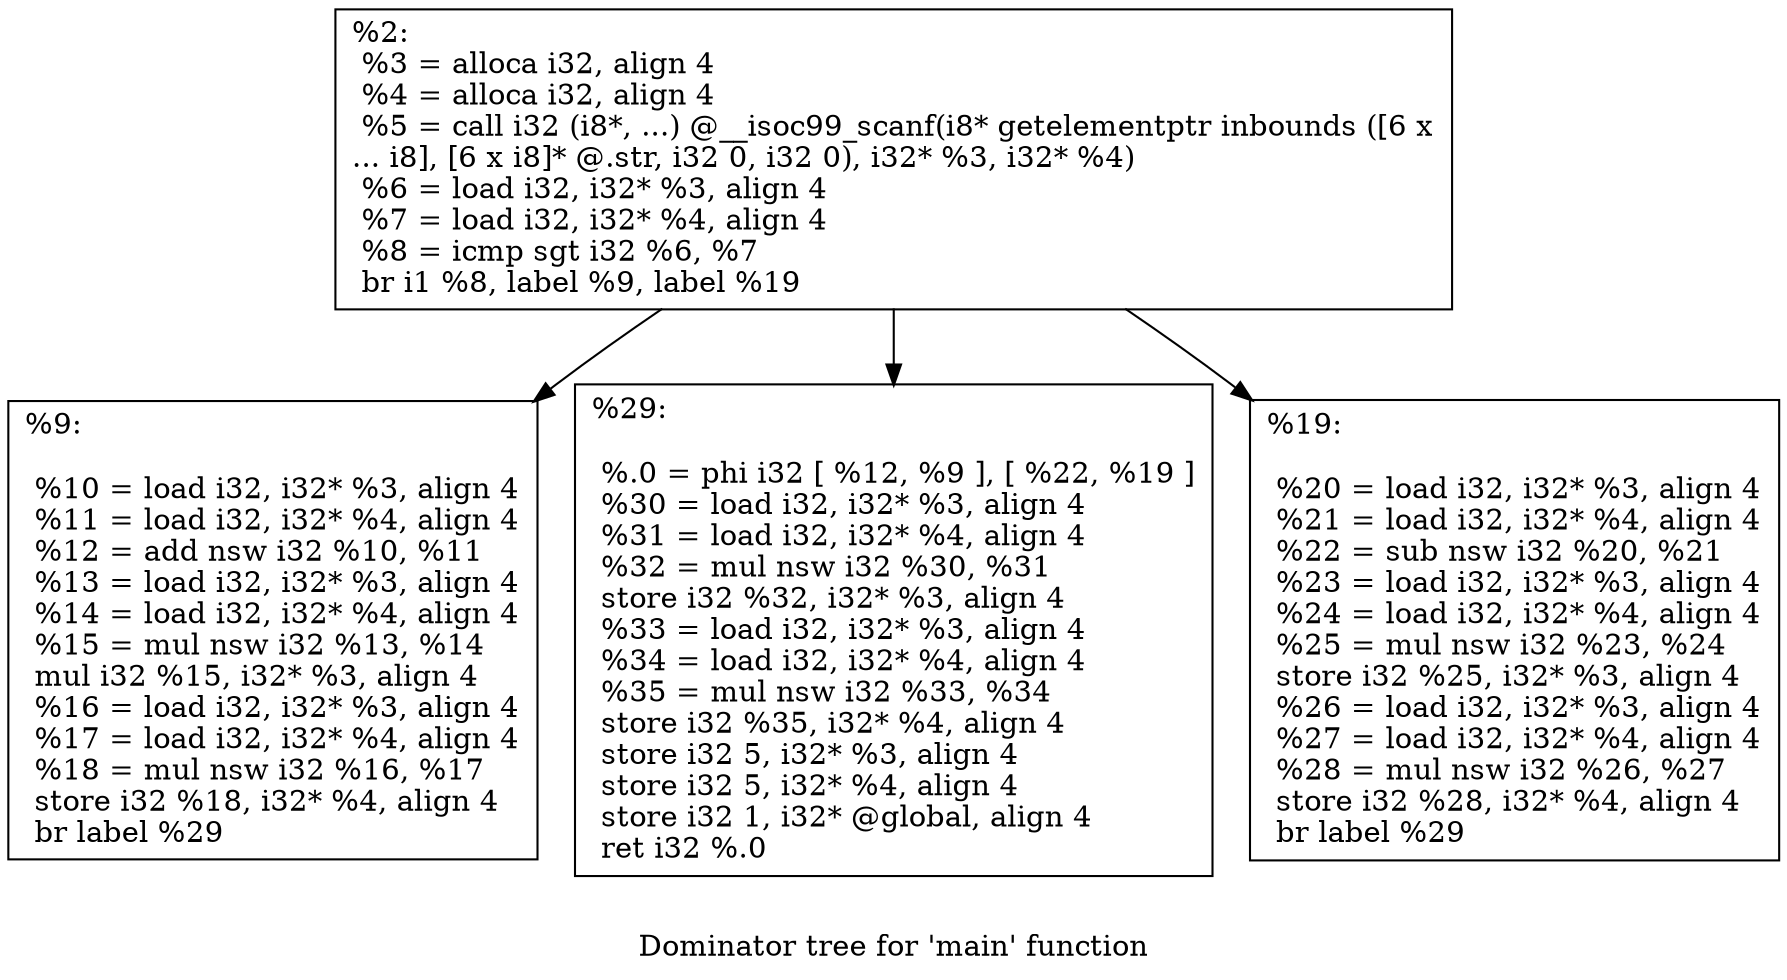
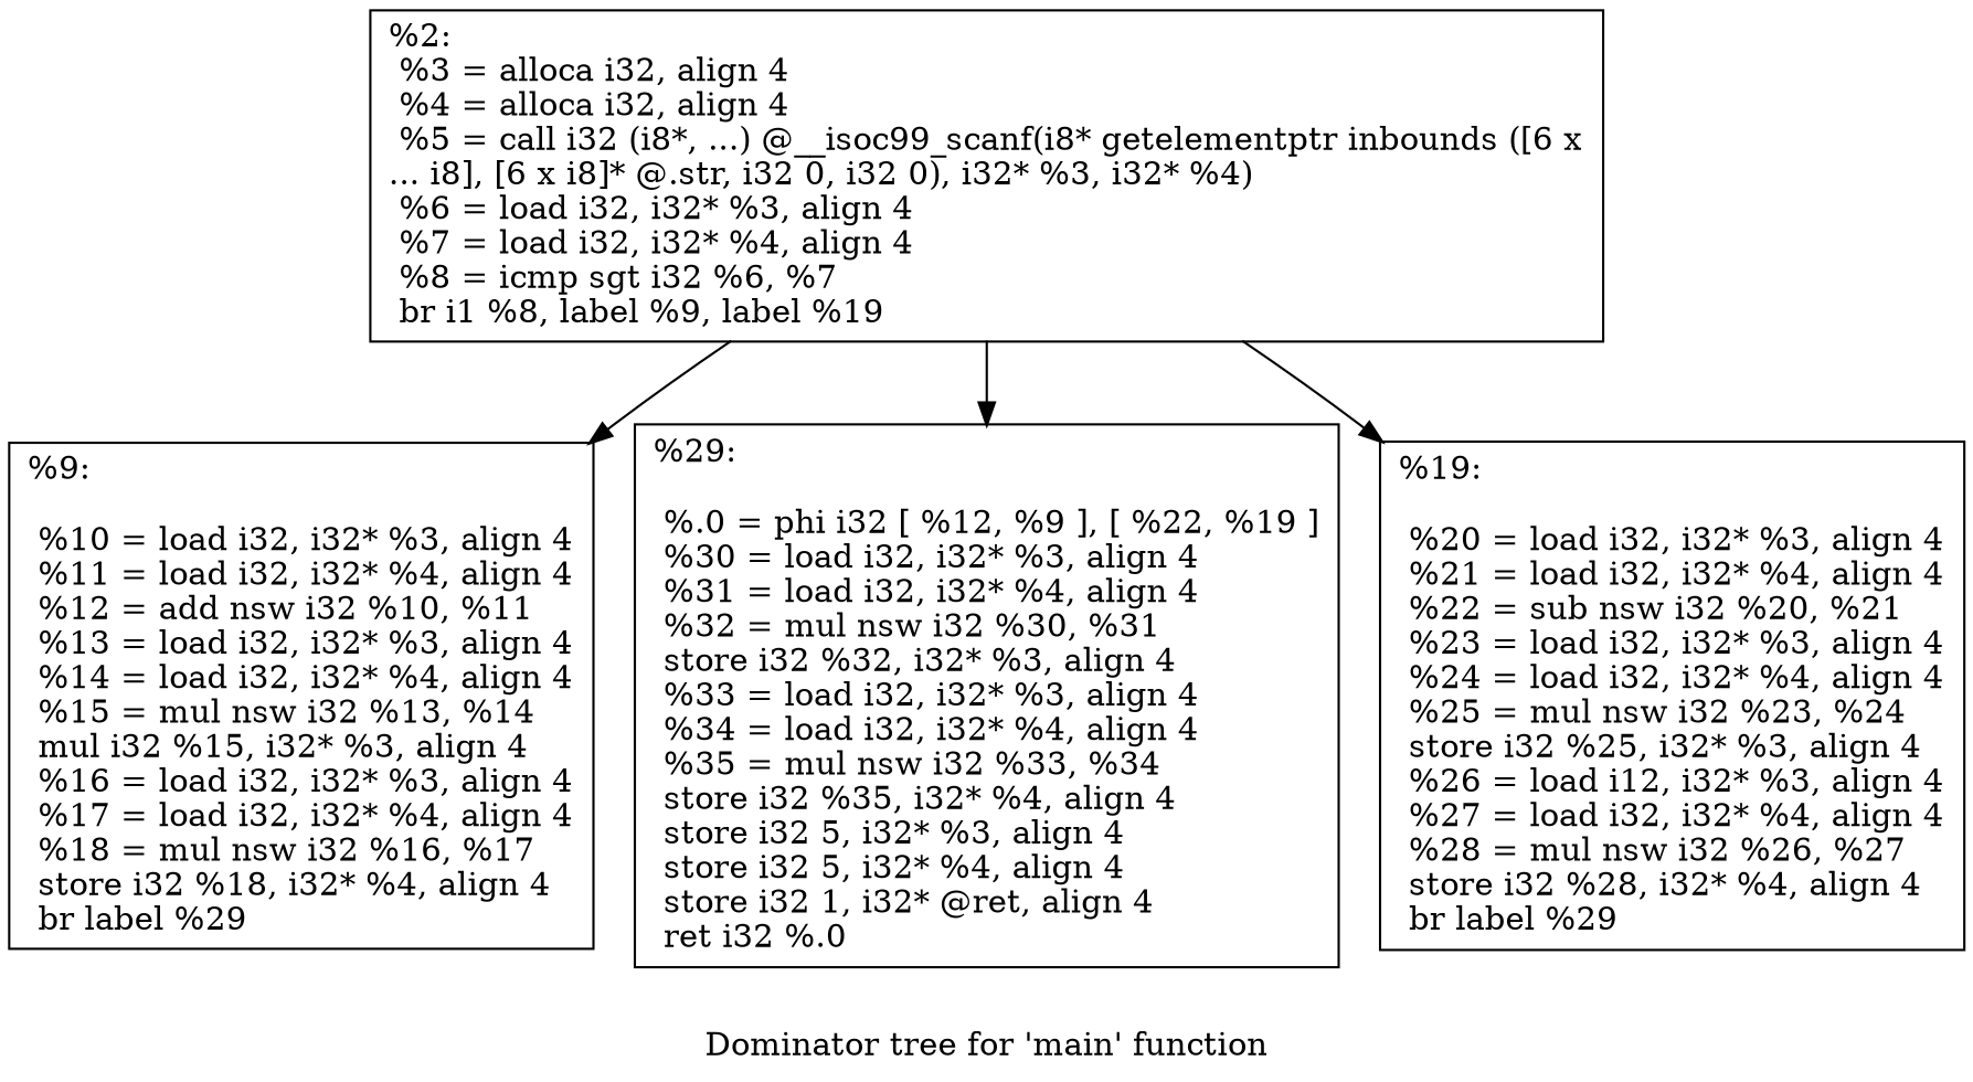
  digraph {
    label="Dominator tree for 'main' function"
    node [shape=record]
    n1 [label="{%2:\l  %3 = alloca i32, align 4\l  %4 = alloca i32, align 4\l  %5 = call i32 (i8*, ...) @__isoc99_scanf(i8* getelementptr inbounds ([6 x\l... i8], [6 x i8]* @.str, i32 0, i32 0), i32* %3, i32* %4)\l  %6 = load i32, i32* %3, align 4\l  %7 = load i32, i32* %4, align 4\l  %8 = icmp sgt i32 %6, %7\l  br i1 %8, label %9, label %19\l}"]
    n2 [label="{%9:\l\l  %10 = load i32, i32* %3, align 4\l  %11 = load i32, i32* %4, align 4\l  %12 = add nsw i32 %10, %11\l  %13 = load i32, i32* %3, align 4\l  %14 = load i32, i32* %4, align 4\l  %15 = mul nsw i32 %13, %14\l  mul i32 %15, i32* %3, align 4\l  %16 = load i32, i32* %3, align 4\l  %17 = load i32, i32* %4, align 4\l  %18 = mul nsw i32 %16, %17\l  store i32 %18, i32* %4, align 4\l  br label %29\l}"]
-   n3 [label="{%29:\l\l  %.0 = phi i32 [ %12, %9 ], [ %22, %19 ]\l  %30 = load i32, i32* %3, align 4\l  %31 = load i32, i32* %4, align 4\l  %32 = mul nsw i32 %30, %31\l  store i32 %32, i32* %3, align 4\l  %33 = load i32, i32* %3, align 4\l  %34 = load i32, i32* %4, align 4\l  %35 = mul nsw i32 %33, %34\l  store i32 %35, i32* %4, align 4\l  store i32 5, i32* %3, align 4\l  store i32 5, i32* %4, align 4\l  store i32 1, i32* @global, align 4\l  ret i32 %.0\l}"]
-   n4 [label="{%19:\l\l  %20 = load i32, i32* %3, align 4\l  %21 = load i32, i32* %4, align 4\l  %22 = sub nsw i32 %20, %21\l  %23 = load i32, i32* %3, align 4\l  %24 = load i32, i32* %4, align 4\l  %25 = mul nsw i32 %23, %24\l  store i32 %25, i32* %3, align 4\l  %26 = load i32, i32* %3, align 4\l  %27 = load i32, i32* %4, align 4\l  %28 = mul nsw i32 %26, %27\l  store i32 %28, i32* %4, align 4\l  br label %29\l}"]
+   n3 [label="{%29:\l\l  %.0 = phi i32 [ %12, %9 ], [ %22, %19 ]\l  %30 = load i32, i32* %3, align 4\l  %31 = load i32, i32* %4, align 4\l  %32 = mul nsw i32 %30, %31\l  store i32 %32, i32* %3, align 4\l  %33 = load i32, i32* %3, align 4\l  %34 = load i32, i32* %4, align 4\l  %35 = mul nsw i32 %33, %34\l  store i32 %35, i32* %4, align 4\l  store i32 5, i32* %3, align 4\l  store i32 5, i32* %4, align 4\l  store i32 1, i32* @ret, align 4\l  ret i32 %.0\l}"]
+   n4 [label="{%19:\l\l  %20 = load i32, i32* %3, align 4\l  %21 = load i32, i32* %4, align 4\l  %22 = sub nsw i32 %20, %21\l  %23 = load i32, i32* %3, align 4\l  %24 = load i32, i32* %4, align 4\l  %25 = mul nsw i32 %23, %24\l  store i32 %25, i32* %3, align 4\l  %26 = load i12, i32* %3, align 4\l  %27 = load i32, i32* %4, align 4\l  %28 = mul nsw i32 %26, %27\l  store i32 %28, i32* %4, align 4\l  br label %29\l}"]
    n1 -> n2
    n1 -> n3
    n1 -> n4
  }
